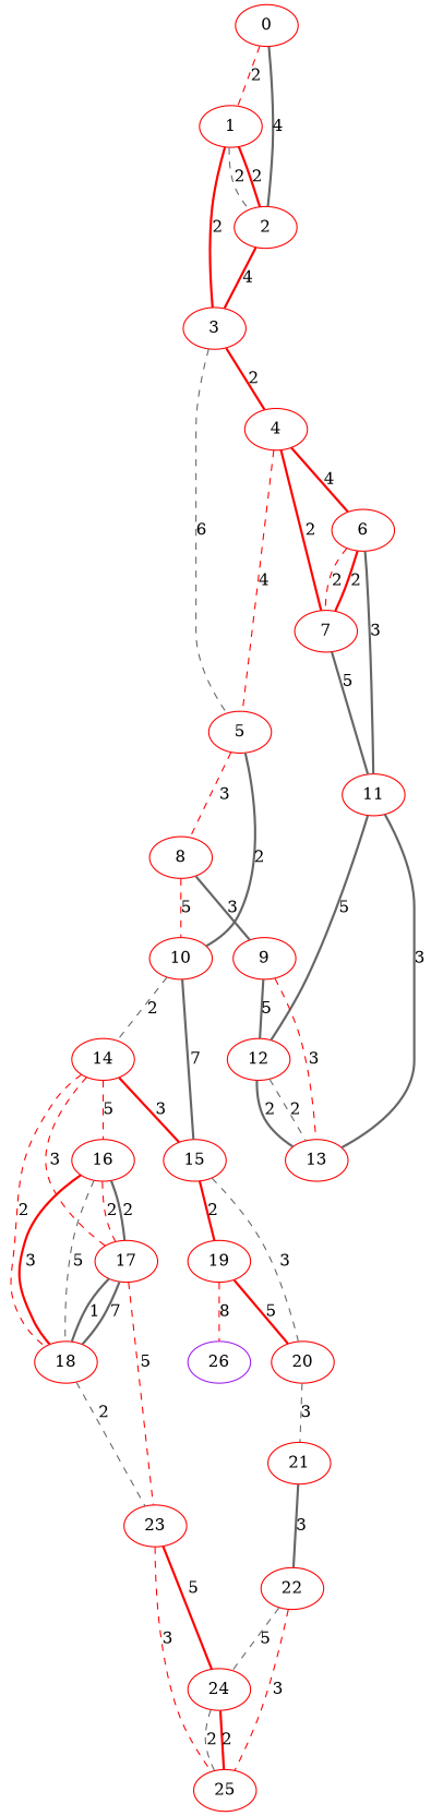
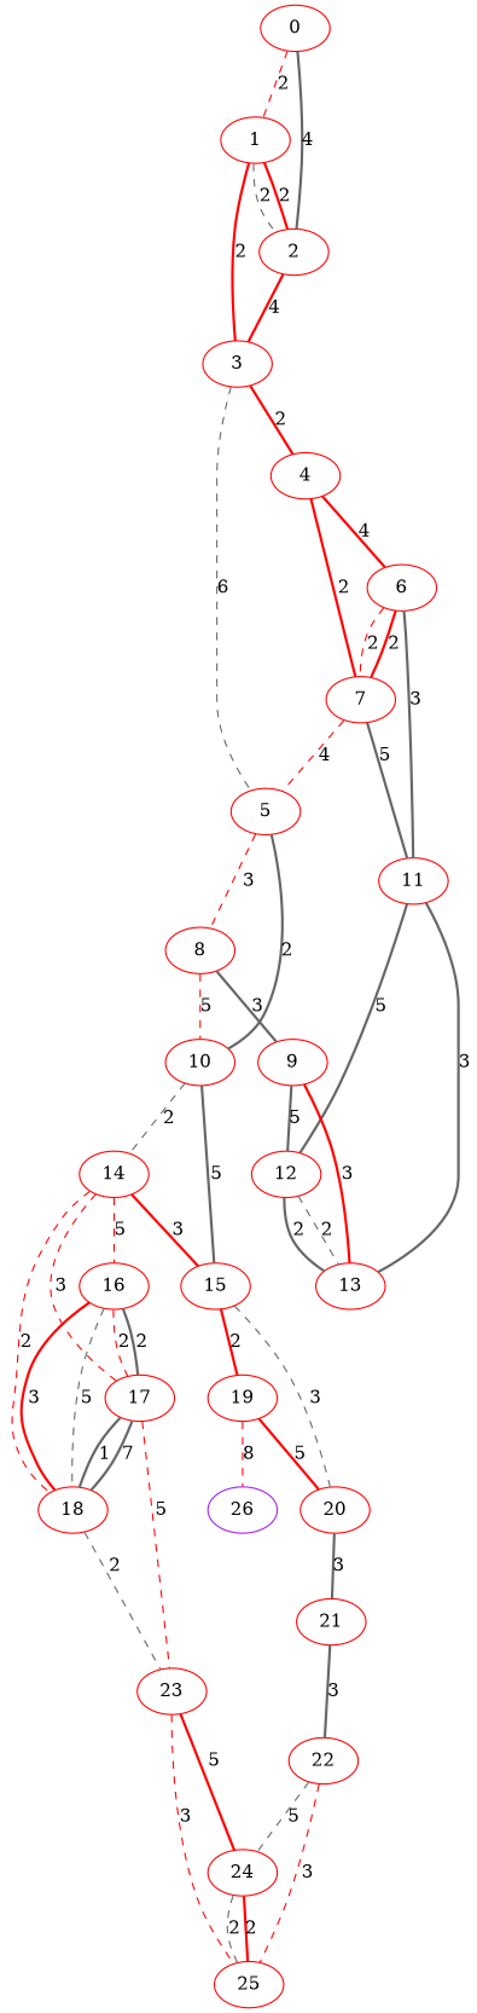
  graph {
    node [color=red weight=1]
    edge [color=red style=bold]
    0
    1
    2
    3
    4
    5
    6
    7
    8
    10
    11
    9
    14
    15
    12
    13
    16
    17
    18
    19
    20
    23
    26 [color=purple weight=4]
    21
    24
    25
    22
    0 -- 1 [label=2 style=dashed]
    0 -- 2 [color=gray40 label=4]
    1 -- 2 [label=2]
    1 -- 2 [color=gray40 label=2 style=dashed]
    1 -- 3 [label=2]
    2 -- 3 [label=4]
    3 -- 4 [label=2]
    3 -- 5 [color=gray40 label=6 style=dashed]
-   4 -- 5 [label=4 style=dashed]
+   7 -- 5 [label=4 style=dashed]
    4 -- 6 [label=4]
    4 -- 7 [label=2]
    5 -- 8 [label=3 style=dashed]
    5 -- 10 [color=gray40 label=2]
    6 -- 7 [label=2]
    6 -- 7 [label=2 style=dashed]
    6 -- 11 [color=gray40 label=3]
    7 -- 11 [color=gray40 label=5]
    8 -- 10 [label=5 style=dashed]
    8 -- 9 [color=gray40 label=3]
    10 -- 14 [color=gray40 label=2 style=dashed]
-   10 -- 15 [color=gray40 label=7]
+   10 -- 15 [color=gray40 label=5]
    11 -- 12 [color=gray40 label=5]
    11 -- 13 [color=gray40 label=3]
    9 -- 12 [color=gray40 label=5]
-   9 -- 13 [label=3 style=dashed]
+   9 -- 13 [label=3]
    14 -- 15 [label=3]
    14 -- 16 [label=5 style=dashed]
    14 -- 17 [label=3 style=dashed]
    14 -- 18 [label=2 style=dashed]
    15 -- 19 [label=2]
    15 -- 20 [color=gray40 label=3 style=dashed]
    12 -- 13 [color=gray40 label=2]
    12 -- 13 [color=gray40 label=2 style=dashed]
    16 -- 17 [label=2 style=dashed]
    16 -- 17 [color=gray40 label=2]
    16 -- 18 [label=3]
    16 -- 18 [color=gray40 label=5 style=dashed]
    17 -- 18 [color=gray40 label=1]
    17 -- 18 [color=gray40 label=7]
    17 -- 23 [label=5 style=dashed]
    18 -- 23 [color=gray40 label=2 style=dashed]
    19 -- 20 [label=5]
    19 -- 26 [label=8 style=dashed]
-   20 -- 21 [color=gray40 label=3 style=dashed]
+   20 -- 21 [color=gray40 label=3]
    23 -- 24 [label=5]
    23 -- 25 [label=3 style=dashed]
    21 -- 22 [color=gray40 label=3]
    24 -- 25 [label=2]
    24 -- 25 [color=gray40 label=2 style=dashed]
    22 -- 24 [color=gray40 label=5 style=dashed]
    22 -- 25 [label=3 style=dashed]
  }
